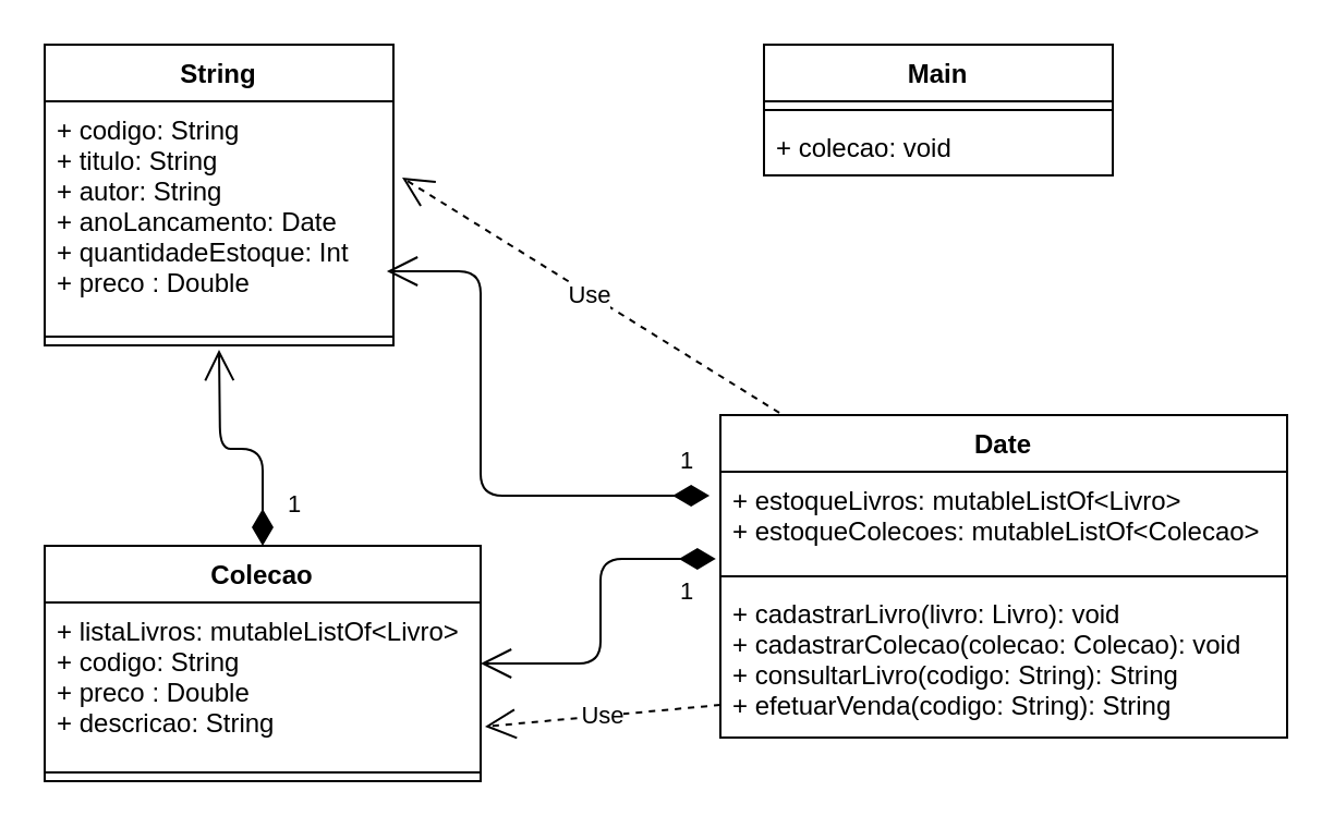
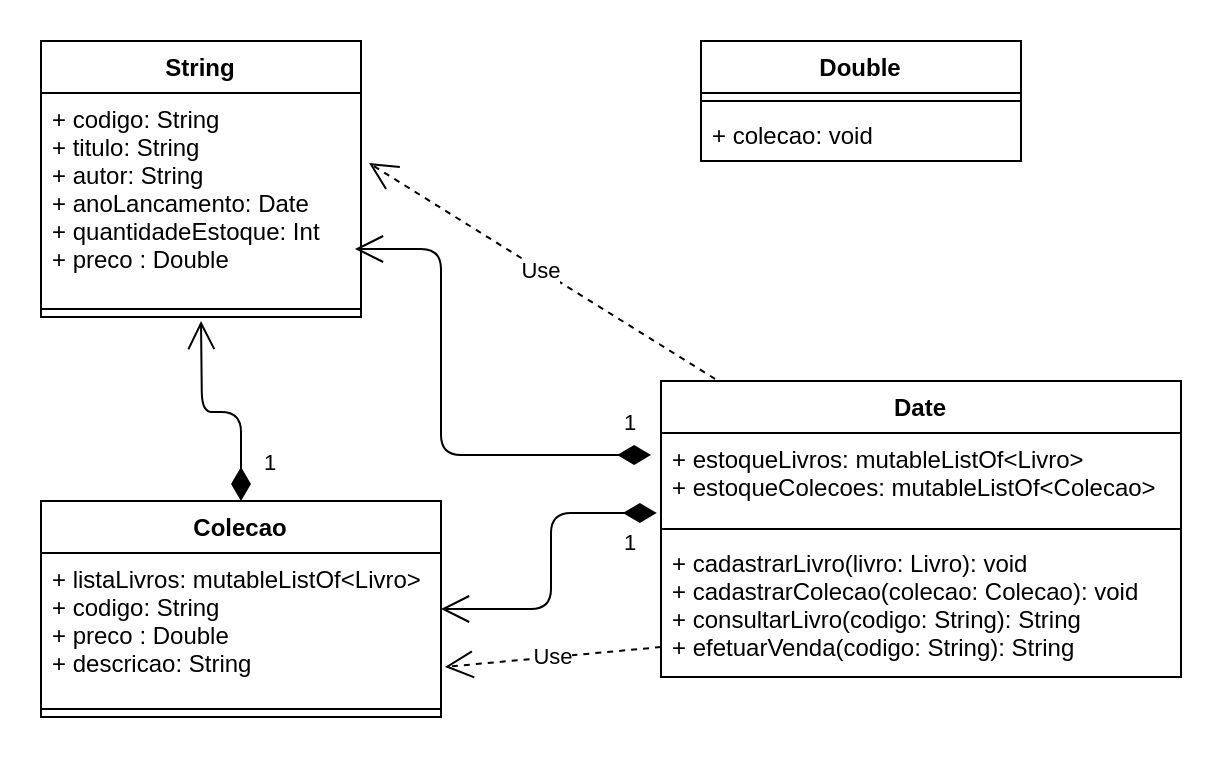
  <mxCell id="0" />
  <mxCell id="1" parent="0" />
  <mxCell id="2" value="Date" style="swimlane;fontStyle=1;align=center;verticalAlign=top;childLayout=stackLayout;horizontal=1;startSize=26;horizontalStack=0;resizeParent=1;resizeParentMax=0;resizeLast=0;collapsible=1;marginBottom=0;" vertex="1" parent="1"><mxGeometry x="330" y="190" width="260" height="148" as="geometry" /></mxCell>
  <mxCell id="3" value="+ estoqueLivros: mutableListOf&lt;Livro&gt; &#10;+ estoqueColecoes: mutableListOf&lt;Colecao&gt;&#10;" style="text;strokeColor=none;fillColor=none;align=left;verticalAlign=top;spacingLeft=4;spacingRight=4;overflow=hidden;rotatable=0;points=[[0,0.5],[1,0.5]];portConstraint=eastwest;" vertex="1" parent="2"><mxGeometry y="26" width="260" height="44" as="geometry" /></mxCell>
  <mxCell id="4" value="" style="line;strokeWidth=1;fillColor=none;align=left;verticalAlign=middle;spacingTop=-1;spacingLeft=3;spacingRight=3;rotatable=0;labelPosition=right;points=[];portConstraint=eastwest;" vertex="1" parent="2"><mxGeometry y="70" width="260" height="8" as="geometry" /></mxCell>
  <mxCell id="5" value="+ cadastrarLivro(livro: Livro): void&#10;+ cadastrarColecao(colecao: Colecao): void&#10;+ consultarLivro(codigo: String): String&#10;+ efetuarVenda(codigo: String): String" style="text;strokeColor=none;fillColor=none;align=left;verticalAlign=top;spacingLeft=4;spacingRight=4;overflow=hidden;rotatable=0;points=[[0,0.5],[1,0.5]];portConstraint=eastwest;" vertex="1" parent="2"><mxGeometry y="78" width="260" height="70" as="geometry" /></mxCell>
  <mxCell id="6" value="String" style="swimlane;fontStyle=1;align=center;verticalAlign=top;childLayout=stackLayout;horizontal=1;startSize=26;horizontalStack=0;resizeParent=1;resizeParentMax=0;resizeLast=0;collapsible=1;marginBottom=0;" vertex="1" parent="1"><mxGeometry x="20" y="20" width="160" height="138" as="geometry" /></mxCell>
  <mxCell id="7" value="+ codigo: String&#10;+ titulo: String&#10;+ autor: String&#10;+ anoLancamento: Date&#10;+ quantidadeEstoque: Int&#10;+ preco : Double" style="text;strokeColor=none;fillColor=none;align=left;verticalAlign=top;spacingLeft=4;spacingRight=4;overflow=hidden;rotatable=0;points=[[0,0.5],[1,0.5]];portConstraint=eastwest;" vertex="1" parent="6"><mxGeometry y="26" width="160" height="104" as="geometry" /></mxCell>
  <mxCell id="8" value="" style="line;strokeWidth=1;fillColor=none;align=left;verticalAlign=middle;spacingTop=-1;spacingLeft=3;spacingRight=3;rotatable=0;labelPosition=right;points=[];portConstraint=eastwest;" vertex="1" parent="6"><mxGeometry y="130" width="160" height="8" as="geometry" /></mxCell>
  <mxCell id="9" value="Colecao" style="swimlane;fontStyle=1;align=center;verticalAlign=top;childLayout=stackLayout;horizontal=1;startSize=26;horizontalStack=0;resizeParent=1;resizeParentMax=0;resizeLast=0;collapsible=1;marginBottom=0;" vertex="1" parent="1"><mxGeometry x="20" y="250" width="200" height="108" as="geometry" /></mxCell>
  <mxCell id="10" value="+ listaLivros: mutableListOf&lt;Livro&gt;&#10;+ codigo: String&#10;+ preco : Double&#10;+ descricao: String" style="text;strokeColor=none;fillColor=none;align=left;verticalAlign=top;spacingLeft=4;spacingRight=4;overflow=hidden;rotatable=0;points=[[0,0.5],[1,0.5]];portConstraint=eastwest;" vertex="1" parent="9"><mxGeometry y="26" width="200" height="74" as="geometry" /></mxCell>
  <mxCell id="11" value="" style="line;strokeWidth=1;fillColor=none;align=left;verticalAlign=middle;spacingTop=-1;spacingLeft=3;spacingRight=3;rotatable=0;labelPosition=right;points=[];portConstraint=eastwest;" vertex="1" parent="9"><mxGeometry y="100" width="200" height="8" as="geometry" /></mxCell>
  <mxCell id="12" value="1" style="endArrow=open;html=1;endSize=12;startArrow=diamondThin;startSize=14;startFill=1;edgeStyle=orthogonalEdgeStyle;align=left;verticalAlign=bottom;exitX=0.5;exitY=0;exitDx=0;exitDy=0;" edge="1" parent="1" source="9"><mxGeometry x="-0.818" y="-10" relative="1" as="geometry"><mxPoint x="90" y="292" as="sourcePoint" /><mxPoint x="100" y="160" as="targetPoint" /><mxPoint as="offset" /></mxGeometry></mxCell>
  <mxCell id="13" value="1" style="endArrow=open;html=1;endSize=12;startArrow=diamondThin;startSize=14;startFill=1;edgeStyle=orthogonalEdgeStyle;align=left;verticalAlign=bottom;exitX=-0.019;exitY=0.25;exitDx=0;exitDy=0;exitPerimeter=0;entryX=0.981;entryY=0.75;entryDx=0;entryDy=0;entryPerimeter=0;" edge="1" parent="1" source="3" target="7"><mxGeometry x="-0.88" y="-7" relative="1" as="geometry"><mxPoint x="173" y="260" as="sourcePoint" /><mxPoint x="153" y="170" as="targetPoint" /><Array as="points"><mxPoint x="220" y="227" /><mxPoint x="220" y="124" /></Array><mxPoint as="offset" /></mxGeometry></mxCell>
  <mxCell id="14" value="1" style="endArrow=open;html=1;endSize=12;startArrow=diamondThin;startSize=14;startFill=1;edgeStyle=orthogonalEdgeStyle;align=left;verticalAlign=bottom;exitX=-0.008;exitY=0.909;exitDx=0;exitDy=0;exitPerimeter=0;entryX=1;entryY=0.5;entryDx=0;entryDy=0;" edge="1" parent="1" source="3" target="9"><mxGeometry x="-0.013" y="35" relative="1" as="geometry"><mxPoint x="335.06" y="237" as="sourcePoint" /><mxPoint x="186.96" y="134" as="targetPoint" /><mxPoint as="offset" /></mxGeometry></mxCell>
  <mxCell id="15" value="Use" style="endArrow=open;endSize=12;dashed=1;html=1;exitX=0.104;exitY=-0.007;exitDx=0;exitDy=0;exitPerimeter=0;entryX=1.025;entryY=0.337;entryDx=0;entryDy=0;entryPerimeter=0;" edge="1" parent="1" source="2" target="7"><mxGeometry width="160" relative="1" as="geometry"><mxPoint x="350" y="150" as="sourcePoint" /><mxPoint x="510" y="150" as="targetPoint" /></mxGeometry></mxCell>
  <mxCell id="16" value="Use" style="endArrow=open;endSize=12;dashed=1;html=1;exitX=0;exitY=0.786;exitDx=0;exitDy=0;exitPerimeter=0;entryX=1.01;entryY=0.77;entryDx=0;entryDy=0;entryPerimeter=0;" edge="1" parent="1" source="5" target="10"><mxGeometry width="160" relative="1" as="geometry"><mxPoint x="367.04" y="218.964" as="sourcePoint" /><mxPoint x="194" y="111.048" as="targetPoint" /></mxGeometry></mxCell>
- <mxCell id="17" value="Main" style="swimlane;fontStyle=1;align=center;verticalAlign=top;childLayout=stackLayout;horizontal=1;startSize=26;horizontalStack=0;resizeParent=1;resizeParentMax=0;resizeLast=0;collapsible=1;marginBottom=0;" vertex="1" parent="1"><mxGeometry x="350" y="20" width="160" height="60" as="geometry" /></mxCell>
+ <mxCell id="17" value="Double" style="swimlane;fontStyle=1;align=center;verticalAlign=top;childLayout=stackLayout;horizontal=1;startSize=26;horizontalStack=0;resizeParent=1;resizeParentMax=0;resizeLast=0;collapsible=1;marginBottom=0;" vertex="1" parent="1"><mxGeometry x="350" y="20" width="160" height="60" as="geometry" /></mxCell>
  <mxCell id="18" value="" style="line;strokeWidth=1;fillColor=none;align=left;verticalAlign=middle;spacingTop=-1;spacingLeft=3;spacingRight=3;rotatable=0;labelPosition=right;points=[];portConstraint=eastwest;" vertex="1" parent="17"><mxGeometry y="26" width="160" height="8" as="geometry" /></mxCell>
  <mxCell id="19" value="+ colecao: void" style="text;strokeColor=none;fillColor=none;align=left;verticalAlign=top;spacingLeft=4;spacingRight=4;overflow=hidden;rotatable=0;points=[[0,0.5],[1,0.5]];portConstraint=eastwest;" vertex="1" parent="17"><mxGeometry y="34" width="160" height="26" as="geometry" /></mxCell>
